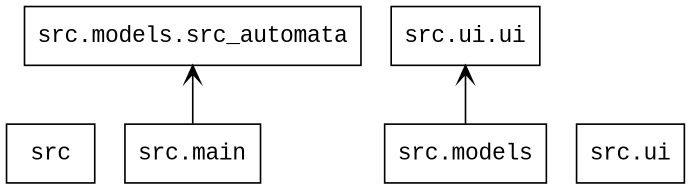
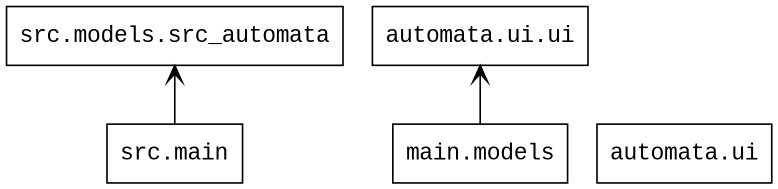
  digraph {
    fontname="Liberation Mono"
    rankdir=BT
    node [fontname="Liberation Mono" shape=box]
    edge [arrowhead=open arrowtail=none fontname="Liberation Mono"]
-   n1 [label=src]
    n2 [label="src.main"]
    n3 [label="src.models.src_automata"]
-   n4 [label="src.ui.ui"]
-   n5 [label="src.models"]
-   n6 [label="src.ui"]
+   n4 [label="automata.ui.ui"]
+   n5 [label="main.models"]
+   n6 [label="automata.ui"]
    n2 -> n3
    n5 -> n4
  }
